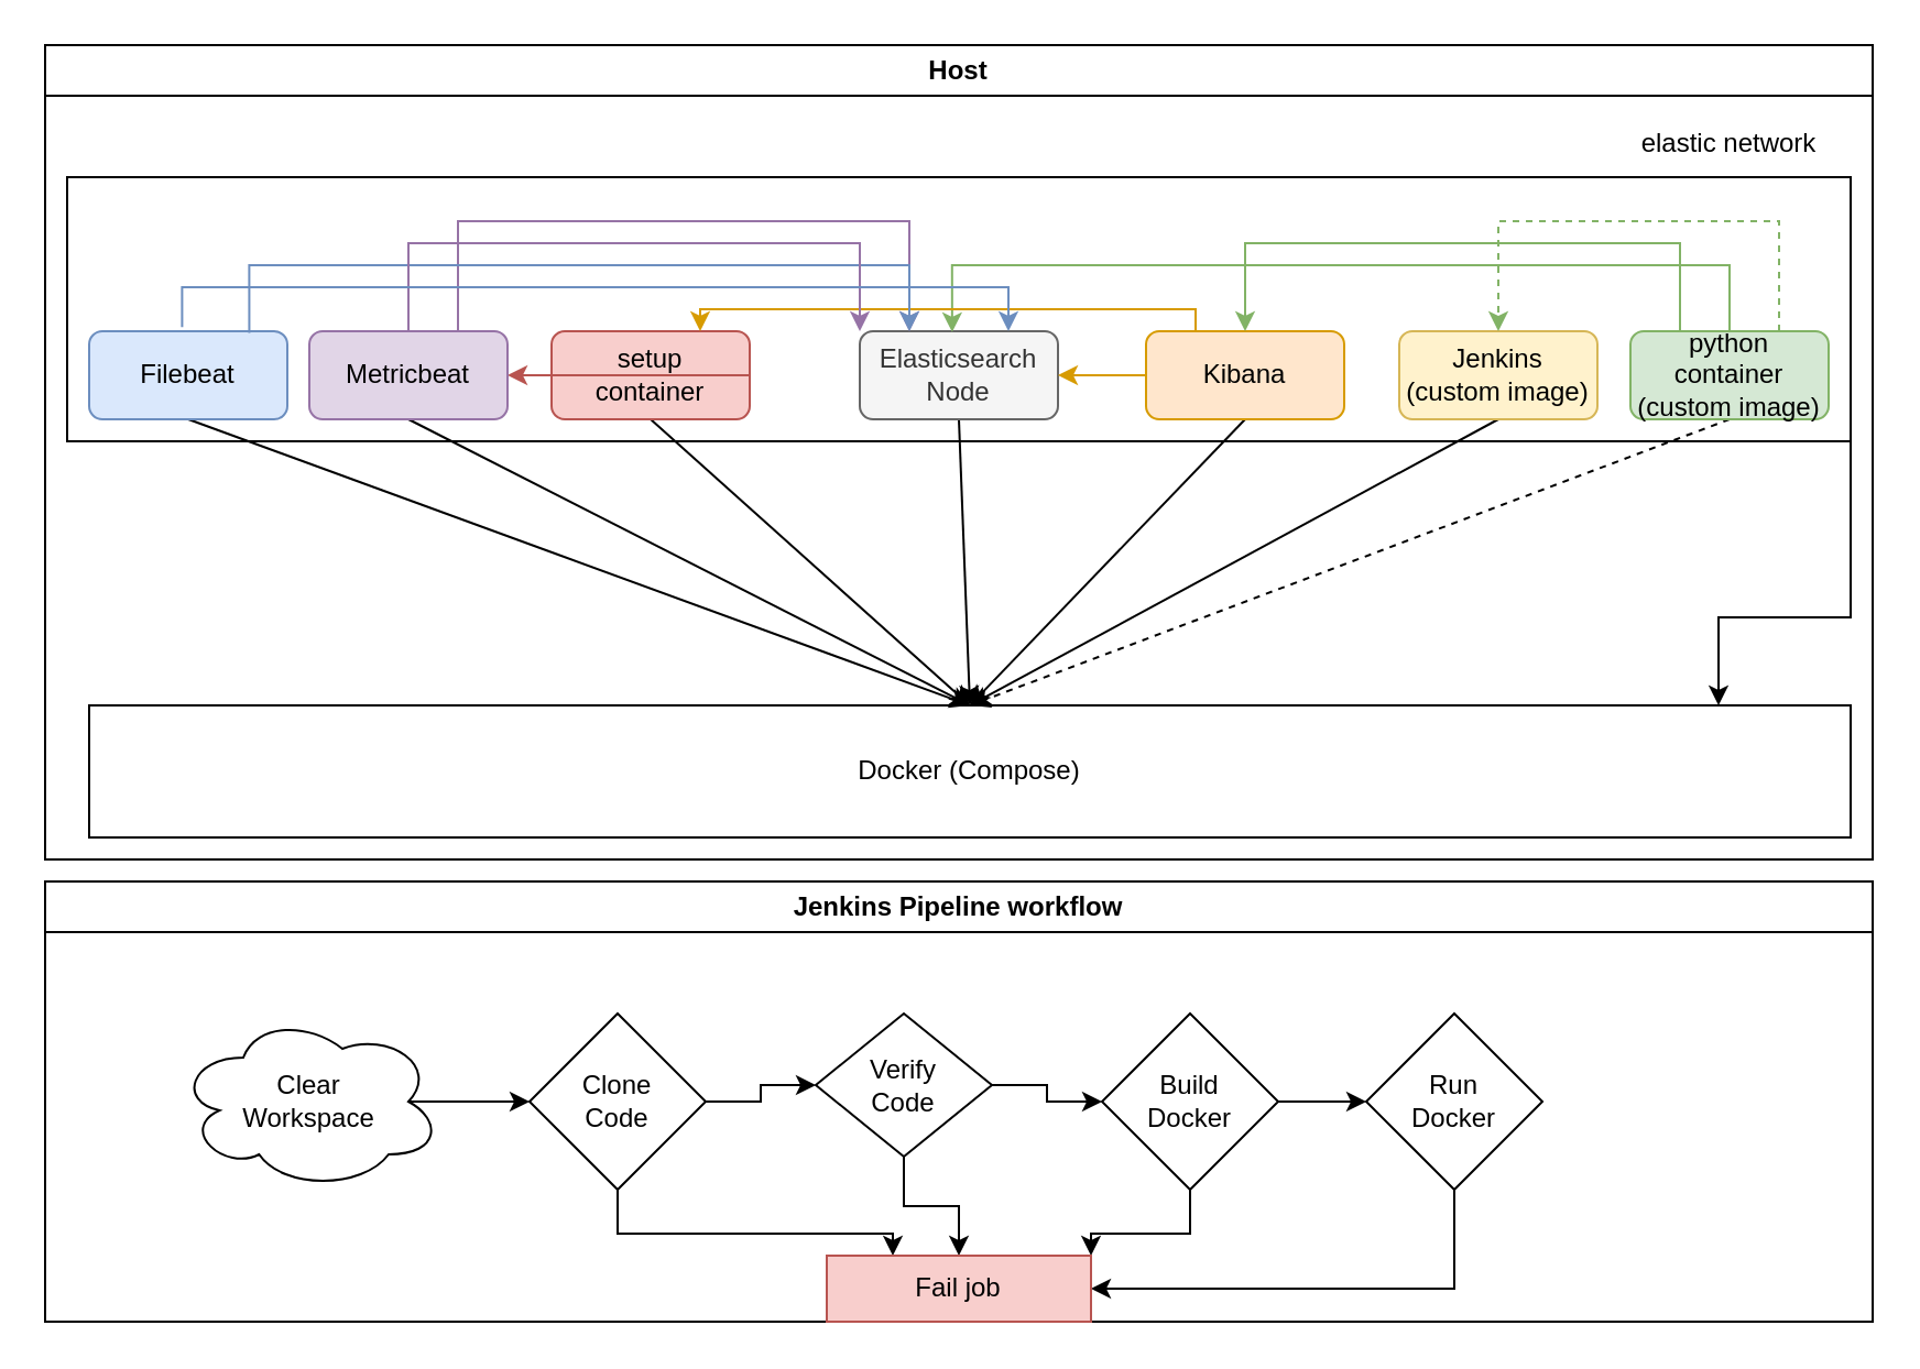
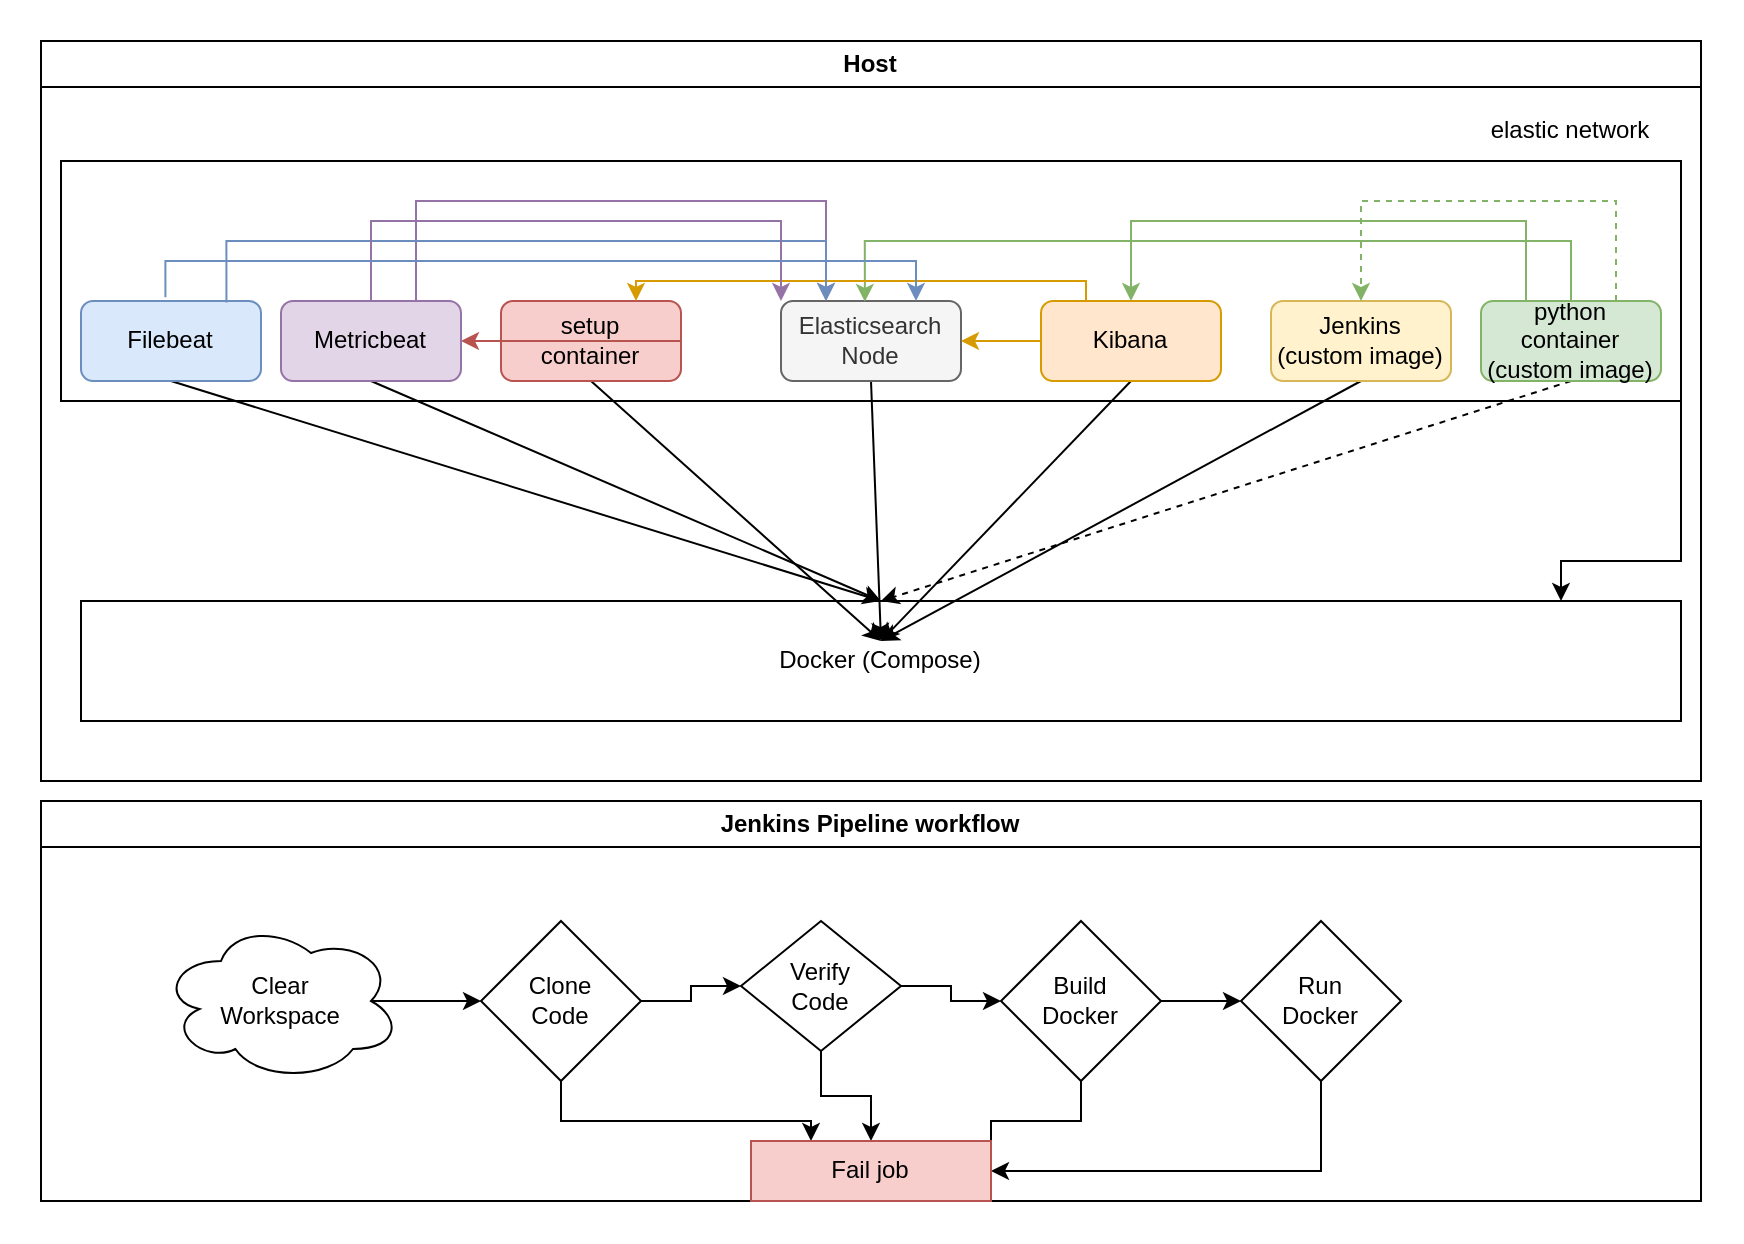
  <mxCell id="0" />
  <mxCell id="1" parent="0" />
  <mxCell id="2" value="Host" style="swimlane;whiteSpace=wrap;html=1;" vertex="1" parent="1"><mxGeometry x="20" y="20" width="830" height="370" as="geometry"><mxRectangle x="10" y="220" width="70" height="30" as="alternateBounds" /></mxGeometry></mxCell>
  <mxCell id="3" value="" style="rounded=0;whiteSpace=wrap;html=1;" vertex="1" parent="2"><mxGeometry x="10" y="60" width="810" height="120" as="geometry" /></mxCell>
- <mxCell id="4" value="Docker (Compose)" style="rounded=0;whiteSpace=wrap;html=1;" vertex="1" parent="2"><mxGeometry x="20" y="300" width="800" height="60" as="geometry" /></mxCell>
+ <mxCell id="4" value="Docker (Compose)" style="rounded=0;whiteSpace=wrap;html=1;" vertex="1" parent="2"><mxGeometry x="20" y="280" width="800" height="60" as="geometry" /></mxCell>
  <mxCell id="5" style="rounded=0;orthogonalLoop=1;jettySize=auto;html=1;exitX=0.5;exitY=1;exitDx=0;exitDy=0;" edge="1" parent="2" source="6"><mxGeometry relative="1" as="geometry"><mxPoint x="420.0" y="300" as="targetPoint" /></mxGeometry></mxCell>
  <mxCell id="6" value="setup&lt;div&gt;container&lt;/div&gt;" style="rounded=1;whiteSpace=wrap;html=1;fillColor=#f8cecc;strokeColor=#b85450;" vertex="1" parent="2"><mxGeometry x="230" y="130" width="90" height="40" as="geometry" /></mxCell>
  <mxCell id="7" style="rounded=0;orthogonalLoop=1;jettySize=auto;html=1;exitX=0.5;exitY=1;exitDx=0;exitDy=0;" edge="1" parent="2" source="8"><mxGeometry relative="1" as="geometry"><mxPoint x="420.0" y="300" as="targetPoint" /></mxGeometry></mxCell>
  <mxCell id="8" value="Elasticsearch&lt;div&gt;Node&lt;/div&gt;" style="rounded=1;whiteSpace=wrap;html=1;fillColor=#f5f5f5;fontColor=#333333;strokeColor=#666666;" vertex="1" parent="2"><mxGeometry x="370" y="130" width="90" height="40" as="geometry" /></mxCell>
  <mxCell id="9" style="rounded=0;orthogonalLoop=1;jettySize=auto;html=1;exitX=0.5;exitY=1;exitDx=0;exitDy=0;" edge="1" parent="2" source="10"><mxGeometry relative="1" as="geometry"><mxPoint x="420.0" y="300" as="targetPoint" /></mxGeometry></mxCell>
  <mxCell id="10" value="&lt;span style=&quot;background-color: initial;&quot;&gt;Kibana&lt;/span&gt;" style="rounded=1;whiteSpace=wrap;html=1;fillColor=#ffe6cc;strokeColor=#d79b00;" vertex="1" parent="2"><mxGeometry x="500" y="130" width="90" height="40" as="geometry" /></mxCell>
  <mxCell id="11" style="rounded=0;orthogonalLoop=1;jettySize=auto;html=1;exitX=0.5;exitY=1;exitDx=0;exitDy=0;" edge="1" parent="2" source="12"><mxGeometry relative="1" as="geometry"><mxPoint x="420.0" y="300" as="targetPoint" /></mxGeometry></mxCell>
  <mxCell id="12" value="Jenkins&lt;div&gt;(custom image)&lt;/div&gt;" style="rounded=1;whiteSpace=wrap;html=1;fillColor=#fff2cc;strokeColor=#d6b656;" vertex="1" parent="2"><mxGeometry x="615" y="130" width="90" height="40" as="geometry" /></mxCell>
  <mxCell id="13" style="rounded=0;orthogonalLoop=1;jettySize=auto;html=1;exitX=0.5;exitY=1;exitDx=0;exitDy=0;entryX=0.5;entryY=0;entryDx=0;entryDy=0;dashed=1;" edge="1" parent="2" source="14" target="4"><mxGeometry relative="1" as="geometry" /></mxCell>
  <mxCell id="14" value="python&lt;div&gt;container&lt;/div&gt;&lt;div&gt;(custom image)&lt;/div&gt;" style="rounded=1;whiteSpace=wrap;html=1;fillColor=#d5e8d4;strokeColor=#82b366;" vertex="1" parent="2"><mxGeometry x="720" y="130" width="90" height="40" as="geometry" /></mxCell>
  <mxCell id="15" value="elastic network" style="text;html=1;align=center;verticalAlign=middle;whiteSpace=wrap;rounded=0;" vertex="1" parent="2"><mxGeometry x="710" y="30" width="110" height="30" as="geometry" /></mxCell>
  <mxCell id="16" value="" style="endArrow=classic;html=1;rounded=0;entryX=1;entryY=0.5;entryDx=0;entryDy=0;exitX=0;exitY=0.5;exitDx=0;exitDy=0;fillColor=#ffe6cc;strokeColor=#d79b00;" edge="1" parent="2" source="10" target="8"><mxGeometry width="50" height="50" relative="1" as="geometry"><mxPoint x="310" y="550" as="sourcePoint" /><mxPoint x="360" y="500" as="targetPoint" /></mxGeometry></mxCell>
  <mxCell id="17" value="" style="endArrow=classic;html=1;rounded=0;exitX=1;exitY=0.5;exitDx=0;exitDy=0;fillColor=#f8cecc;strokeColor=#b85450;" edge="1" parent="2" source="6" target="21"><mxGeometry width="50" height="50" relative="1" as="geometry"><mxPoint x="310" y="550" as="sourcePoint" /><mxPoint x="360" y="500" as="targetPoint" /></mxGeometry></mxCell>
  <mxCell id="18" style="rounded=0;orthogonalLoop=1;jettySize=auto;html=1;exitX=0.5;exitY=1;exitDx=0;exitDy=0;entryX=0.5;entryY=0;entryDx=0;entryDy=0;" edge="1" parent="2" source="19" target="4"><mxGeometry relative="1" as="geometry" /></mxCell>
  <mxCell id="19" value="Filebeat" style="rounded=1;whiteSpace=wrap;html=1;fillColor=#dae8fc;strokeColor=#6c8ebf;" vertex="1" parent="2"><mxGeometry x="20" y="130" width="90" height="40" as="geometry" /></mxCell>
  <mxCell id="20" style="rounded=0;orthogonalLoop=1;jettySize=auto;html=1;exitX=0.5;exitY=1;exitDx=0;exitDy=0;entryX=0.5;entryY=0;entryDx=0;entryDy=0;" edge="1" parent="2" source="21" target="4"><mxGeometry relative="1" as="geometry" /></mxCell>
  <mxCell id="21" value="Metricbeat" style="rounded=1;whiteSpace=wrap;html=1;fillColor=#e1d5e7;strokeColor=#9673a6;" vertex="1" parent="2"><mxGeometry x="120" y="130" width="90" height="40" as="geometry" /></mxCell>
  <mxCell id="22" value="" style="endArrow=classic;html=1;rounded=0;edgeStyle=orthogonalEdgeStyle;entryX=0.466;entryY=0.011;entryDx=0;entryDy=0;entryPerimeter=0;exitX=0.5;exitY=0;exitDx=0;exitDy=0;fillColor=#d5e8d4;strokeColor=#82b366;" edge="1" parent="2" source="14" target="8"><mxGeometry width="50" height="50" relative="1" as="geometry"><mxPoint x="310" y="550" as="sourcePoint" /><mxPoint x="360" y="500" as="targetPoint" /><Array as="points"><mxPoint x="765" y="100" /><mxPoint x="412" y="100" /></Array></mxGeometry></mxCell>
  <mxCell id="23" value="" style="endArrow=classic;html=1;rounded=0;edgeStyle=orthogonalEdgeStyle;entryX=0.5;entryY=0;entryDx=0;entryDy=0;exitX=0.25;exitY=0;exitDx=0;exitDy=0;fillColor=#d5e8d4;strokeColor=#82b366;" edge="1" parent="2" source="14" target="10"><mxGeometry width="50" height="50" relative="1" as="geometry"><mxPoint x="565" y="430" as="sourcePoint" /><mxPoint x="211" y="431" as="targetPoint" /><Array as="points"><mxPoint x="743" y="90" /><mxPoint x="545" y="90" /></Array></mxGeometry></mxCell>
  <mxCell id="24" value="" style="endArrow=classic;html=1;rounded=0;edgeStyle=orthogonalEdgeStyle;entryX=0.5;entryY=0;entryDx=0;entryDy=0;exitX=0.75;exitY=0;exitDx=0;exitDy=0;fillColor=#d5e8d4;strokeColor=#82b366;dashed=1;" edge="1" parent="2" source="14" target="12"><mxGeometry width="50" height="50" relative="1" as="geometry"><mxPoint x="565" y="430" as="sourcePoint" /><mxPoint x="345" y="430" as="targetPoint" /><Array as="points"><mxPoint x="787" y="80" /><mxPoint x="660" y="80" /></Array></mxGeometry></mxCell>
  <mxCell id="25" value="" style="endArrow=classic;html=1;rounded=0;edgeStyle=orthogonalEdgeStyle;entryX=0.75;entryY=0;entryDx=0;entryDy=0;exitX=0.25;exitY=0;exitDx=0;exitDy=0;fillColor=#ffe6cc;strokeColor=#d79b00;" edge="1" parent="2" source="10" target="6"><mxGeometry width="50" height="50" relative="1" as="geometry"><mxPoint x="460" y="550" as="sourcePoint" /><mxPoint x="510" y="500" as="targetPoint" /></mxGeometry></mxCell>
  <mxCell id="26" value="" style="endArrow=classic;html=1;rounded=0;edgeStyle=orthogonalEdgeStyle;entryX=0.25;entryY=0;entryDx=0;entryDy=0;exitX=0.75;exitY=0;exitDx=0;exitDy=0;fillColor=#e1d5e7;strokeColor=#9673a6;" edge="1" parent="2" source="21" target="8"><mxGeometry width="50" height="50" relative="1" as="geometry"><mxPoint x="370" y="540" as="sourcePoint" /><mxPoint x="420" y="490" as="targetPoint" /><Array as="points"><mxPoint x="187" y="80" /><mxPoint x="393" y="80" /></Array></mxGeometry></mxCell>
  <mxCell id="27" value="" style="endArrow=classic;html=1;rounded=0;edgeStyle=orthogonalEdgeStyle;exitX=0.808;exitY=0.018;exitDx=0;exitDy=0;exitPerimeter=0;entryX=0.25;entryY=0;entryDx=0;entryDy=0;fillColor=#dae8fc;strokeColor=#6c8ebf;" edge="1" parent="2" source="19" target="8"><mxGeometry width="50" height="50" relative="1" as="geometry"><mxPoint x="198" y="430" as="sourcePoint" /><mxPoint x="403" y="430" as="targetPoint" /><Array as="points"><mxPoint x="93" y="100" /><mxPoint x="393" y="100" /></Array></mxGeometry></mxCell>
  <mxCell id="28" value="" style="endArrow=classic;html=1;rounded=0;edgeStyle=orthogonalEdgeStyle;entryX=0;entryY=0;entryDx=0;entryDy=0;exitX=0.5;exitY=0;exitDx=0;exitDy=0;fillColor=#e1d5e7;strokeColor=#9673a6;" edge="1" parent="2" source="21" target="8"><mxGeometry width="50" height="50" relative="1" as="geometry"><mxPoint x="310" y="510" as="sourcePoint" /><mxPoint x="360" y="460" as="targetPoint" /><Array as="points"><mxPoint x="165" y="90" /><mxPoint x="370" y="90" /></Array></mxGeometry></mxCell>
  <mxCell id="29" value="" style="endArrow=classic;html=1;rounded=0;edgeStyle=orthogonalEdgeStyle;entryX=0.75;entryY=0;entryDx=0;entryDy=0;exitX=0.469;exitY=-0.046;exitDx=0;exitDy=0;exitPerimeter=0;fillColor=#dae8fc;strokeColor=#6c8ebf;" edge="1" parent="2" source="19" target="8"><mxGeometry width="50" height="50" relative="1" as="geometry"><mxPoint x="175" y="430" as="sourcePoint" /><mxPoint x="380" y="430" as="targetPoint" /><Array as="points"><mxPoint x="62" y="110" /><mxPoint x="437" y="110" /></Array></mxGeometry></mxCell>
  <mxCell id="30" style="edgeStyle=orthogonalEdgeStyle;rounded=0;orthogonalLoop=1;jettySize=auto;html=1;exitX=1;exitY=1;exitDx=0;exitDy=0;entryX=0.925;entryY=0;entryDx=0;entryDy=0;entryPerimeter=0;" edge="1" parent="2" source="3" target="4"><mxGeometry relative="1" as="geometry"><Array as="points"><mxPoint x="820" y="260" /><mxPoint x="760" y="260" /></Array></mxGeometry></mxCell>
  <mxCell id="31" value="Jenkins Pipeline workflow" style="swimlane;whiteSpace=wrap;html=1;" vertex="1" parent="1"><mxGeometry x="20" y="400" width="830" height="200" as="geometry" /></mxCell>
  <mxCell id="32" style="edgeStyle=orthogonalEdgeStyle;rounded=0;orthogonalLoop=1;jettySize=auto;html=1;exitX=1;exitY=0.5;exitDx=0;exitDy=0;entryX=0;entryY=0.5;entryDx=0;entryDy=0;" edge="1" parent="31" source="34" target="42"><mxGeometry relative="1" as="geometry" /></mxCell>
  <mxCell id="33" style="edgeStyle=orthogonalEdgeStyle;rounded=0;orthogonalLoop=1;jettySize=auto;html=1;exitX=0.5;exitY=1;exitDx=0;exitDy=0;entryX=0.25;entryY=0;entryDx=0;entryDy=0;" edge="1" parent="31" source="34" target="45"><mxGeometry relative="1" as="geometry"><Array as="points"><mxPoint x="260" y="160" /><mxPoint x="385" y="160" /></Array></mxGeometry></mxCell>
  <mxCell id="34" value="Clone&lt;div&gt;Code&lt;/div&gt;" style="rhombus;whiteSpace=wrap;html=1;" vertex="1" parent="31"><mxGeometry x="220" y="60" width="80" height="80" as="geometry" /></mxCell>
  <mxCell id="35" style="edgeStyle=orthogonalEdgeStyle;rounded=0;orthogonalLoop=1;jettySize=auto;html=1;exitX=1;exitY=0.5;exitDx=0;exitDy=0;entryX=0;entryY=0.5;entryDx=0;entryDy=0;" edge="1" parent="31" source="37" target="44"><mxGeometry relative="1" as="geometry" /></mxCell>
- <mxCell id="36" style="edgeStyle=orthogonalEdgeStyle;rounded=0;orthogonalLoop=1;jettySize=auto;html=1;exitX=0.5;exitY=1;exitDx=0;exitDy=0;entryX=1;entryY=0;entryDx=0;entryDy=0;" edge="1" parent="31" source="37" target="45"><mxGeometry relative="1" as="geometry" /></mxCell>
+ <mxCell id="36" style="edgeStyle=orthogonalEdgeStyle;rounded=0;orthogonalLoop=1;jettySize=auto;html=1;exitX=0.5;exitY=1;exitDx=0;exitDy=0;entryX=1;entryY=0;entryDx=0;entryDy=0;endArrow=none;" edge="1" parent="31" source="37" target="45"><mxGeometry relative="1" as="geometry" /></mxCell>
  <mxCell id="37" value="Build&lt;div&gt;Docker&lt;/div&gt;" style="rhombus;whiteSpace=wrap;html=1;" vertex="1" parent="31"><mxGeometry x="480" y="60" width="80" height="80" as="geometry" /></mxCell>
  <mxCell id="38" style="edgeStyle=orthogonalEdgeStyle;rounded=0;orthogonalLoop=1;jettySize=auto;html=1;exitX=0.875;exitY=0.5;exitDx=0;exitDy=0;exitPerimeter=0;entryX=0;entryY=0.5;entryDx=0;entryDy=0;" edge="1" parent="31" source="39" target="34"><mxGeometry relative="1" as="geometry" /></mxCell>
  <mxCell id="39" value="Clear&lt;div&gt;Workspace&lt;/div&gt;" style="ellipse;shape=cloud;whiteSpace=wrap;html=1;" vertex="1" parent="31"><mxGeometry x="60" y="60" width="120" height="80" as="geometry" /></mxCell>
  <mxCell id="40" style="edgeStyle=orthogonalEdgeStyle;rounded=0;orthogonalLoop=1;jettySize=auto;html=1;exitX=1;exitY=0.5;exitDx=0;exitDy=0;entryX=0;entryY=0.5;entryDx=0;entryDy=0;" edge="1" parent="31" source="42" target="37"><mxGeometry relative="1" as="geometry" /></mxCell>
  <mxCell id="41" style="edgeStyle=orthogonalEdgeStyle;rounded=0;orthogonalLoop=1;jettySize=auto;html=1;exitX=0.5;exitY=1;exitDx=0;exitDy=0;entryX=0.5;entryY=0;entryDx=0;entryDy=0;" edge="1" parent="31" source="42" target="45"><mxGeometry relative="1" as="geometry" /></mxCell>
  <mxCell id="42" value="Verify&lt;div&gt;Code&lt;/div&gt;" style="rhombus;whiteSpace=wrap;html=1;" vertex="1" parent="31"><mxGeometry x="350" y="60" width="80" height="65" as="geometry" /></mxCell>
  <mxCell id="43" style="edgeStyle=orthogonalEdgeStyle;rounded=0;orthogonalLoop=1;jettySize=auto;html=1;exitX=0.5;exitY=1;exitDx=0;exitDy=0;entryX=1;entryY=0.5;entryDx=0;entryDy=0;" edge="1" parent="31" source="44" target="45"><mxGeometry relative="1" as="geometry" /></mxCell>
  <mxCell id="44" value="Run&lt;div&gt;Docker&lt;/div&gt;" style="rhombus;whiteSpace=wrap;html=1;" vertex="1" parent="31"><mxGeometry x="600" y="60" width="80" height="80" as="geometry" /></mxCell>
  <mxCell id="45" value="Fail job" style="rounded=0;whiteSpace=wrap;html=1;fillColor=#f8cecc;strokeColor=#b85450;" vertex="1" parent="31"><mxGeometry x="355" y="170" width="120" height="30" as="geometry" /></mxCell>
